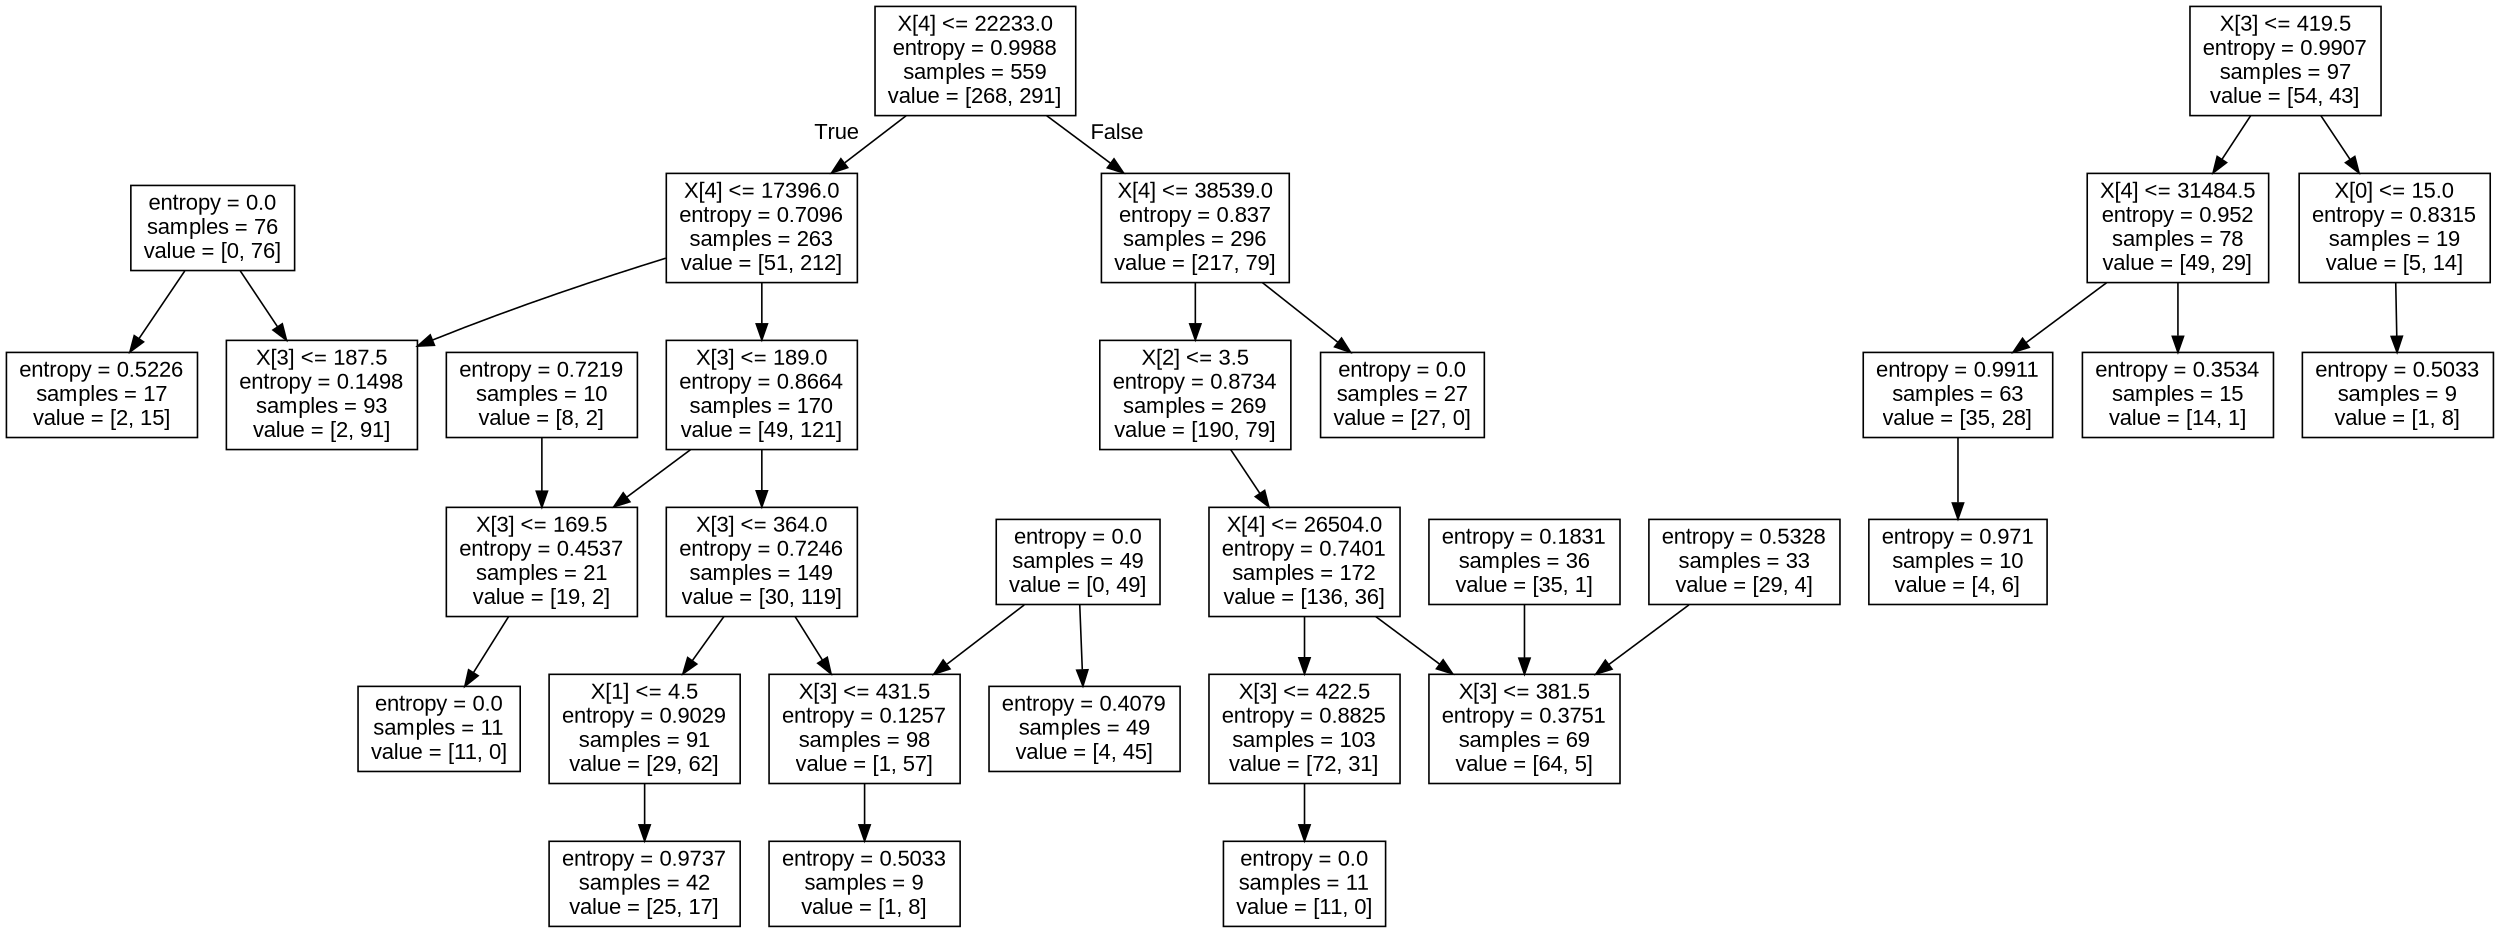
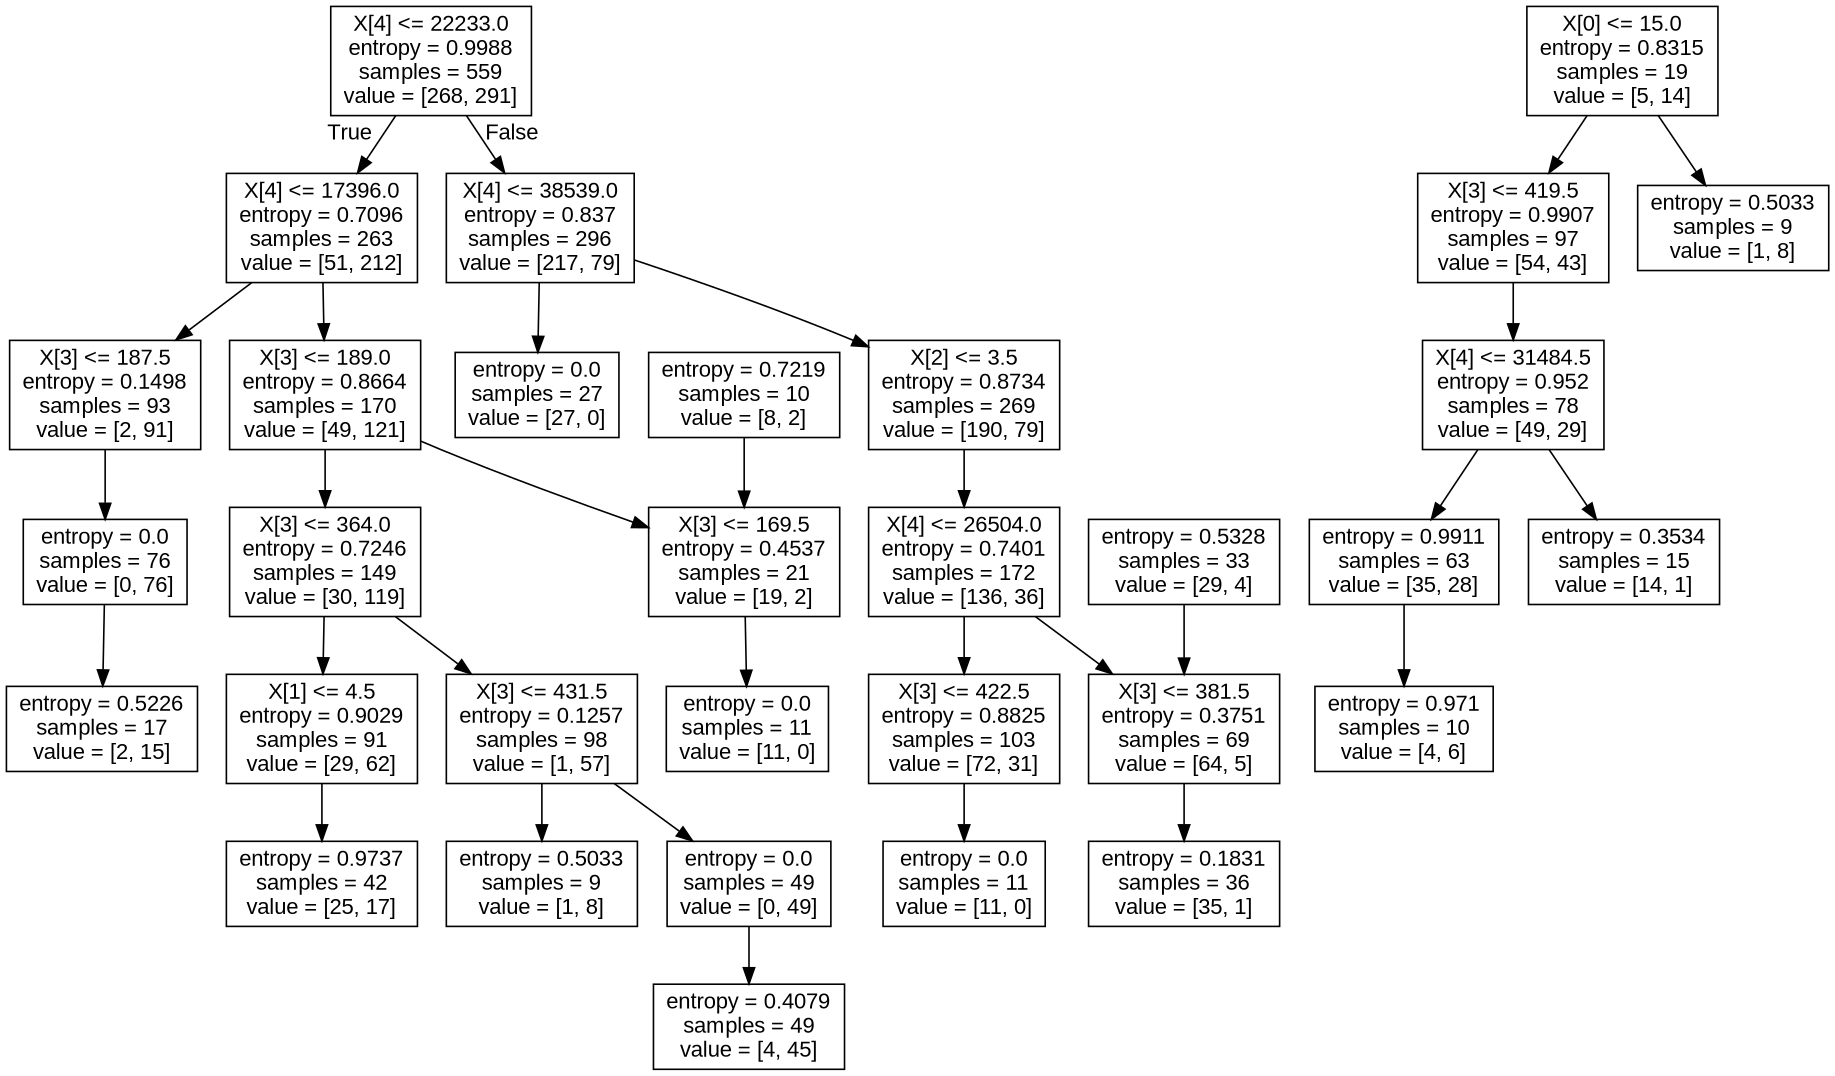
  digraph {
    fontname="Liberation Sans"
    node [fontname="Liberation Sans" shape=box]
    edge [fontname="Liberation Sans"]
    n1 [label="X[4] <= 22233.0\nentropy = 0.9988\nsamples = 559\nvalue = [268, 291]"]
    n2 [label="X[4] <= 17396.0\nentropy = 0.7096\nsamples = 263\nvalue = [51, 212]"]
    n3 [label="X[4] <= 38539.0\nentropy = 0.837\nsamples = 296\nvalue = [217, 79]"]
    n4 [label="X[3] <= 187.5\nentropy = 0.1498\nsamples = 93\nvalue = [2, 91]"]
    n5 [label="X[3] <= 189.0\nentropy = 0.8664\nsamples = 170\nvalue = [49, 121]"]
    n6 [label="X[2] <= 3.5\nentropy = 0.8734\nsamples = 269\nvalue = [190, 79]"]
    n7 [label="entropy = 0.0\nsamples = 27\nvalue = [27, 0]"]
    n8 [label="entropy = 0.0\nsamples = 76\nvalue = [0, 76]"]
    n9 [label="X[3] <= 169.5\nentropy = 0.4537\nsamples = 21\nvalue = [19, 2]"]
    n10 [label="X[3] <= 364.0\nentropy = 0.7246\nsamples = 149\nvalue = [30, 119]"]
    n11 [label="entropy = 0.5226\nsamples = 17\nvalue = [2, 15]"]
    n12 [label="entropy = 0.0\nsamples = 11\nvalue = [11, 0]"]
    n13 [label="X[1] <= 4.5\nentropy = 0.9029\nsamples = 91\nvalue = [29, 62]"]
    n14 [label="X[3] <= 431.5\nentropy = 0.1257\nsamples = 98\nvalue = [1, 57]"]
    n15 [label="entropy = 0.7219\nsamples = 10\nvalue = [8, 2]"]
    n16 [label="entropy = 0.9737\nsamples = 42\nvalue = [25, 17]"]
    n17 [label="entropy = 0.0\nsamples = 49\nvalue = [0, 49]"]
    n18 [label="entropy = 0.5033\nsamples = 9\nvalue = [1, 8]"]
    n19 [label="entropy = 0.4079\nsamples = 49\nvalue = [4, 45]"]
    n20 [label="X[4] <= 26504.0\nentropy = 0.7401\nsamples = 172\nvalue = [136, 36]"]
    n21 [label="X[3] <= 422.5\nentropy = 0.8825\nsamples = 103\nvalue = [72, 31]"]
    n22 [label="X[3] <= 381.5\nentropy = 0.3751\nsamples = 69\nvalue = [64, 5]"]
    n23 [label="X[3] <= 419.5\nentropy = 0.9907\nsamples = 97\nvalue = [54, 43]"]
    n24 [label="X[4] <= 31484.5\nentropy = 0.952\nsamples = 78\nvalue = [49, 29]"]
    n25 [label="X[0] <= 15.0\nentropy = 0.8315\nsamples = 19\nvalue = [5, 14]"]
    n26 [label="entropy = 0.0\nsamples = 11\nvalue = [11, 0]"]
    n27 [label="entropy = 0.1831\nsamples = 36\nvalue = [35, 1]"]
    n28 [label="entropy = 0.5328\nsamples = 33\nvalue = [29, 4]"]
    n29 [label="entropy = 0.9911\nsamples = 63\nvalue = [35, 28]"]
    n30 [label="entropy = 0.3534\nsamples = 15\nvalue = [14, 1]"]
    n31 [label="entropy = 0.5033\nsamples = 9\nvalue = [1, 8]"]
    n32 [label="entropy = 0.971\nsamples = 10\nvalue = [4, 6]"]
    n1 -> n2 [headlabel=True labelangle=45 labeldistance=2.5]
    n1 -> n3 [headlabel=False labelangle=-45 labeldistance=2.5]
    n2 -> n4
    n2 -> n5
    n3 -> n6
    n3 -> n7
-   n8 -> n4
+   n4 -> n8
    n5 -> n9
    n5 -> n10
    n6 -> n20
    n8 -> n11
    n9 -> n12
    n10 -> n13
    n10 -> n14
    n13 -> n16
-   n17 -> n14
+   n14 -> n17
    n14 -> n18
    n15 -> n9
    n17 -> n19
    n20 -> n21
    n20 -> n22
    n21 -> n26
-   n27 -> n22
+   n22 -> n27
    n23 -> n24
-   n23 -> n25
+   n25 -> n23
    n24 -> n29
    n24 -> n30
    n25 -> n31
    n28 -> n22
    n29 -> n32
  }
